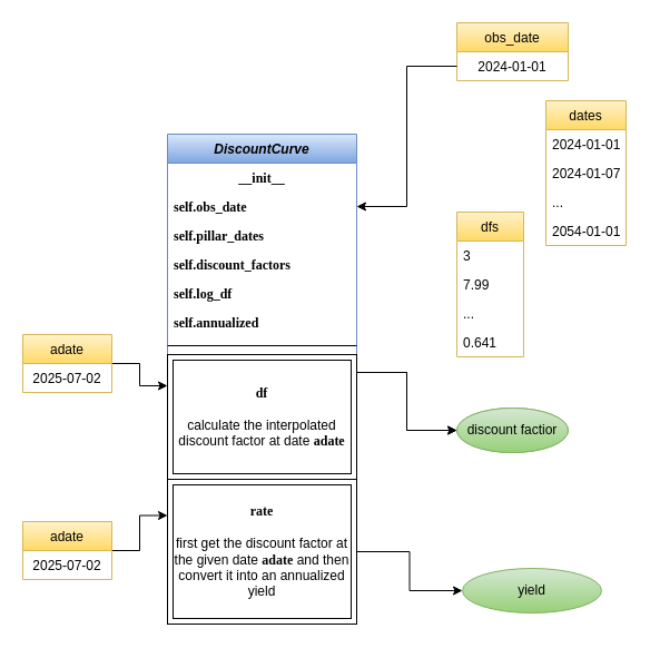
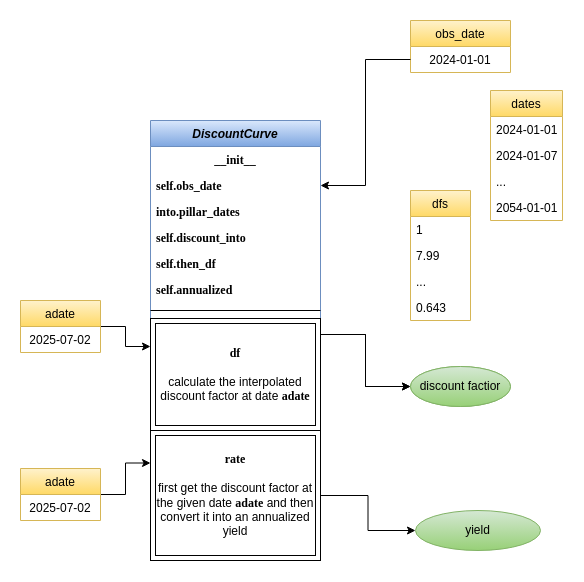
  <mxCell id="0" />
  <mxCell id="1" parent="0" />
  <mxCell id="2" value="DiscountCurve" style="swimlane;fontStyle=3;align=center;verticalAlign=top;childLayout=stackLayout;horizontal=1;startSize=26;horizontalStack=0;resizeParent=1;resizeLast=0;collapsible=1;marginBottom=0;rounded=0;shadow=0;strokeWidth=1;fillColor=#dae8fc;strokeColor=#6c8ebf;gradientColor=#7ea6e0;" vertex="1" parent="1"><mxGeometry x="150" y="120" width="170" height="440" as="geometry"><mxRectangle x="220" y="120" width="160" height="26" as="alternateBounds" /></mxGeometry></mxCell>
  <mxCell id="3" value="__init__" style="text;align=center;verticalAlign=top;spacingLeft=4;spacingRight=4;overflow=hidden;rotatable=0;points=[[0,0.5],[1,0.5]];portConstraint=eastwest;fontFamily=Lucida Console;fontStyle=1" vertex="1" parent="2"><mxGeometry y="26" width="170" height="26" as="geometry" /></mxCell>
  <mxCell id="4" value="self.obs_date" style="text;align=left;verticalAlign=top;spacingLeft=4;spacingRight=4;overflow=hidden;rotatable=0;points=[[0,0.5],[1,0.5]];portConstraint=eastwest;fontFamily=Lucida Console;fontStyle=1" vertex="1" parent="2"><mxGeometry y="52" width="170" height="26" as="geometry" /></mxCell>
- <mxCell id="5" value="self.pillar_dates" style="text;align=left;verticalAlign=top;spacingLeft=4;spacingRight=4;overflow=hidden;rotatable=0;points=[[0,0.5],[1,0.5]];portConstraint=eastwest;rounded=0;shadow=0;html=0;fontStyle=1;fontFamily=Lucida Console;" vertex="1" parent="2"><mxGeometry y="78" width="170" height="26" as="geometry" /></mxCell>
- <mxCell id="6" value="self.discount_factors" style="text;align=left;verticalAlign=top;spacingLeft=4;spacingRight=4;overflow=hidden;rotatable=0;points=[[0,0.5],[1,0.5]];portConstraint=eastwest;rounded=0;shadow=0;html=0;fontStyle=1;fontFamily=Lucida Console;" vertex="1" parent="2"><mxGeometry y="104" width="170" height="26" as="geometry" /></mxCell>
- <mxCell id="7" value="self.log_df" style="text;align=left;verticalAlign=top;spacingLeft=4;spacingRight=4;overflow=hidden;rotatable=0;points=[[0,0.5],[1,0.5]];portConstraint=eastwest;rounded=0;shadow=0;html=0;fontStyle=1;fontFamily=Lucida Console;" vertex="1" parent="2"><mxGeometry y="130" width="170" height="26" as="geometry" /></mxCell>
+ <mxCell id="5" value="into.pillar_dates" style="text;align=left;verticalAlign=top;spacingLeft=4;spacingRight=4;overflow=hidden;rotatable=0;points=[[0,0.5],[1,0.5]];portConstraint=eastwest;rounded=0;shadow=0;html=0;fontStyle=1;fontFamily=Lucida Console;" vertex="1" parent="2"><mxGeometry y="78" width="170" height="26" as="geometry" /></mxCell>
+ <mxCell id="6" value="self.discount_into" style="text;align=left;verticalAlign=top;spacingLeft=4;spacingRight=4;overflow=hidden;rotatable=0;points=[[0,0.5],[1,0.5]];portConstraint=eastwest;rounded=0;shadow=0;html=0;fontStyle=1;fontFamily=Lucida Console;" vertex="1" parent="2"><mxGeometry y="104" width="170" height="26" as="geometry" /></mxCell>
+ <mxCell id="7" value="self.then_df" style="text;align=left;verticalAlign=top;spacingLeft=4;spacingRight=4;overflow=hidden;rotatable=0;points=[[0,0.5],[1,0.5]];portConstraint=eastwest;rounded=0;shadow=0;html=0;fontStyle=1;fontFamily=Lucida Console;" vertex="1" parent="2"><mxGeometry y="130" width="170" height="26" as="geometry" /></mxCell>
  <mxCell id="8" value="self.annualized" style="text;align=left;verticalAlign=top;spacingLeft=4;spacingRight=4;overflow=hidden;rotatable=0;points=[[0,0.5],[1,0.5]];portConstraint=eastwest;rounded=0;shadow=0;html=0;fontStyle=1;fontFamily=Lucida Console;" vertex="1" parent="2"><mxGeometry y="156" width="170" height="26" as="geometry" /></mxCell>
  <mxCell id="9" value="" style="line;html=1;strokeWidth=1;align=left;verticalAlign=middle;spacingTop=-1;spacingLeft=3;spacingRight=3;rotatable=0;labelPosition=right;points=[];portConstraint=eastwest;" vertex="1" parent="2"><mxGeometry y="182" width="170" height="16" as="geometry" /></mxCell>
  <mxCell id="10" value="&lt;font style=&quot;font-weight: bold;&quot; face=&quot;Lucida Console&quot;&gt;df&lt;/font&gt;&lt;br&gt;&lt;br&gt;&lt;font style=&quot;&quot; face=&quot;Helvetica&quot;&gt;calculate the interpolated discount factor at date &lt;/font&gt;&lt;font style=&quot;font-weight: bold;&quot; face=&quot;Lucida Console&quot;&gt;adate&lt;/font&gt;" style="shape=ext;margin=3;double=1;whiteSpace=wrap;html=1;align=center;" vertex="1" parent="2"><mxGeometry y="198" width="170" height="112" as="geometry" /></mxCell>
  <mxCell id="11" value="&lt;b&gt;&lt;font face=&quot;Lucida Console&quot;&gt;rate&lt;/font&gt;&lt;/b&gt;&lt;br&gt;&lt;br&gt;first get the discount factor at the given date &lt;b&gt;&lt;font face=&quot;Lucida Console&quot;&gt;adate&lt;/font&gt;&lt;/b&gt; and then convert it into an annualized yield" style="shape=ext;margin=3;double=1;whiteSpace=wrap;html=1;align=center;" vertex="1" parent="2"><mxGeometry y="310" width="170" height="130" as="geometry" /></mxCell>
  <mxCell id="12" value="dates" style="swimlane;fontStyle=0;align=center;verticalAlign=top;childLayout=stackLayout;horizontal=1;startSize=26;horizontalStack=0;resizeParent=1;resizeLast=0;collapsible=1;marginBottom=0;rounded=0;shadow=0;strokeWidth=1;fillColor=#fff2cc;gradientColor=#ffd966;strokeColor=#d6b656;" vertex="1" parent="1"><mxGeometry x="490" y="90" width="72" height="130" as="geometry"><mxRectangle x="550" y="140" width="160" height="26" as="alternateBounds" /></mxGeometry></mxCell>
  <mxCell id="13" value="2024-01-01" style="text;align=left;verticalAlign=top;spacingLeft=4;spacingRight=4;overflow=hidden;rotatable=0;points=[[0,0.5],[1,0.5]];portConstraint=eastwest;" vertex="1" parent="12"><mxGeometry y="26" width="72" height="26" as="geometry" /></mxCell>
  <mxCell id="14" value="2024-01-07" style="text;align=left;verticalAlign=top;spacingLeft=4;spacingRight=4;overflow=hidden;rotatable=0;points=[[0,0.5],[1,0.5]];portConstraint=eastwest;rounded=0;shadow=0;html=0;" vertex="1" parent="12"><mxGeometry y="52" width="72" height="26" as="geometry" /></mxCell>
  <mxCell id="15" value="..." style="text;align=left;verticalAlign=top;spacingLeft=4;spacingRight=4;overflow=hidden;rotatable=0;points=[[0,0.5],[1,0.5]];portConstraint=eastwest;rounded=0;shadow=0;html=0;" vertex="1" parent="12"><mxGeometry y="78" width="72" height="26" as="geometry" /></mxCell>
  <mxCell id="16" value="2054-01-01" style="text;align=left;verticalAlign=top;spacingLeft=4;spacingRight=4;overflow=hidden;rotatable=0;points=[[0,0.5],[1,0.5]];portConstraint=eastwest;rounded=0;shadow=0;html=0;" vertex="1" parent="12"><mxGeometry y="104" width="72" height="26" as="geometry" /></mxCell>
  <mxCell id="17" value="dfs" style="swimlane;fontStyle=0;align=center;verticalAlign=top;childLayout=stackLayout;horizontal=1;startSize=26;horizontalStack=0;resizeParent=1;resizeLast=0;collapsible=1;marginBottom=0;rounded=0;shadow=0;strokeWidth=1;fillColor=#fff2cc;gradientColor=#ffd966;strokeColor=#d6b656;" vertex="1" parent="1"><mxGeometry x="410" y="190" width="60" height="130" as="geometry"><mxRectangle x="550" y="140" width="160" height="26" as="alternateBounds" /></mxGeometry></mxCell>
- <mxCell id="18" value="3" style="text;align=left;verticalAlign=top;spacingLeft=4;spacingRight=4;overflow=hidden;rotatable=0;points=[[0,0.5],[1,0.5]];portConstraint=eastwest;" vertex="1" parent="17"><mxGeometry y="26" width="60" height="26" as="geometry" /></mxCell>
+ <mxCell id="18" value="1" style="text;align=left;verticalAlign=top;spacingLeft=4;spacingRight=4;overflow=hidden;rotatable=0;points=[[0,0.5],[1,0.5]];portConstraint=eastwest;" vertex="1" parent="17"><mxGeometry y="26" width="60" height="26" as="geometry" /></mxCell>
  <mxCell id="19" value="7.99" style="text;align=left;verticalAlign=top;spacingLeft=4;spacingRight=4;overflow=hidden;rotatable=0;points=[[0,0.5],[1,0.5]];portConstraint=eastwest;rounded=0;shadow=0;html=0;" vertex="1" parent="17"><mxGeometry y="52" width="60" height="26" as="geometry" /></mxCell>
  <mxCell id="20" value="..." style="text;align=left;verticalAlign=top;spacingLeft=4;spacingRight=4;overflow=hidden;rotatable=0;points=[[0,0.5],[1,0.5]];portConstraint=eastwest;rounded=0;shadow=0;html=0;" vertex="1" parent="17"><mxGeometry y="78" width="60" height="26" as="geometry" /></mxCell>
- <mxCell id="21" value="0.641" style="text;align=left;verticalAlign=top;spacingLeft=4;spacingRight=4;overflow=hidden;rotatable=0;points=[[0,0.5],[1,0.5]];portConstraint=eastwest;rounded=0;shadow=0;html=0;" vertex="1" parent="17"><mxGeometry y="104" width="60" height="26" as="geometry" /></mxCell>
+ <mxCell id="21" value="0.643" style="text;align=left;verticalAlign=top;spacingLeft=4;spacingRight=4;overflow=hidden;rotatable=0;points=[[0,0.5],[1,0.5]];portConstraint=eastwest;rounded=0;shadow=0;html=0;" vertex="1" parent="17"><mxGeometry y="104" width="60" height="26" as="geometry" /></mxCell>
  <mxCell id="22" value="obs_date" style="swimlane;fontStyle=0;align=center;verticalAlign=top;childLayout=stackLayout;horizontal=1;startSize=26;horizontalStack=0;resizeParent=1;resizeLast=0;collapsible=1;marginBottom=0;rounded=0;shadow=0;strokeWidth=1;fillColor=#fff2cc;gradientColor=#ffd966;strokeColor=#d6b656;" vertex="1" parent="1"><mxGeometry x="410" y="20" width="100" height="52" as="geometry"><mxRectangle x="550" y="140" width="160" height="26" as="alternateBounds" /></mxGeometry></mxCell>
  <mxCell id="23" value="2024-01-01" style="text;align=center;verticalAlign=top;spacingLeft=4;spacingRight=4;overflow=hidden;rotatable=0;points=[[0,0.5],[1,0.5]];portConstraint=eastwest;" vertex="1" parent="22"><mxGeometry y="26" width="100" height="26" as="geometry" /></mxCell>
  <mxCell id="24" style="edgeStyle=orthogonalEdgeStyle;rounded=0;orthogonalLoop=1;jettySize=auto;html=1;exitX=0;exitY=0.5;exitDx=0;exitDy=0;entryX=1;entryY=0.5;entryDx=0;entryDy=0;" edge="1" parent="1" source="23" target="4"><mxGeometry relative="1" as="geometry"><Array as="points"><mxPoint x="365" y="59" /><mxPoint x="365" y="185" /></Array></mxGeometry></mxCell>
  <mxCell id="25" style="edgeStyle=orthogonalEdgeStyle;rounded=0;orthogonalLoop=1;jettySize=auto;html=1;entryX=0;entryY=0.25;entryDx=0;entryDy=0;" edge="1" parent="1" source="26" target="10"><mxGeometry relative="1" as="geometry" /></mxCell>
  <mxCell id="26" value="adate" style="swimlane;fontStyle=0;align=center;verticalAlign=top;childLayout=stackLayout;horizontal=1;startSize=26;horizontalStack=0;resizeParent=1;resizeLast=0;collapsible=1;marginBottom=0;rounded=0;shadow=0;strokeWidth=1;fillColor=#fff2cc;gradientColor=#ffd966;strokeColor=#d6b656;" vertex="1" parent="1"><mxGeometry x="20" y="300" width="80" height="52" as="geometry"><mxRectangle x="550" y="140" width="160" height="26" as="alternateBounds" /></mxGeometry></mxCell>
  <mxCell id="27" value="2025-07-02" style="text;align=center;verticalAlign=top;spacingLeft=4;spacingRight=4;overflow=hidden;rotatable=0;points=[[0,0.5],[1,0.5]];portConstraint=eastwest;" vertex="1" parent="26"><mxGeometry y="26" width="80" height="26" as="geometry" /></mxCell>
  <mxCell id="28" value="discount factior" style="ellipse;whiteSpace=wrap;html=1;align=center;fillColor=#d5e8d4;gradientColor=#97d077;strokeColor=#82b366;" vertex="1" parent="1"><mxGeometry x="410" y="366" width="100" height="40" as="geometry" /></mxCell>
  <mxCell id="29" style="edgeStyle=orthogonalEdgeStyle;rounded=0;orthogonalLoop=1;jettySize=auto;html=1;entryX=0;entryY=0.5;entryDx=0;entryDy=0;" edge="1" parent="1" source="10" target="28"><mxGeometry relative="1" as="geometry"><Array as="points"><mxPoint x="365" y="334" /><mxPoint x="365" y="386" /></Array></mxGeometry></mxCell>
  <mxCell id="30" style="edgeStyle=orthogonalEdgeStyle;rounded=0;orthogonalLoop=1;jettySize=auto;html=1;entryX=0;entryY=0.5;entryDx=0;entryDy=0;" edge="1" parent="1" target="31"><mxGeometry relative="1" as="geometry"><mxPoint x="320" y="334" as="sourcePoint" /><Array as="points"><mxPoint x="365" y="334" /><mxPoint x="365" y="386" /></Array></mxGeometry></mxCell>
  <mxCell id="31" value="discount factior" style="ellipse;whiteSpace=wrap;html=1;align=center;fillColor=#d5e8d4;gradientColor=#97d077;strokeColor=#82b366;" vertex="1" parent="1"><mxGeometry x="410" y="366" width="100" height="40" as="geometry" /></mxCell>
  <mxCell id="32" value="yield" style="ellipse;whiteSpace=wrap;html=1;align=center;fillColor=#d5e8d4;gradientColor=#97d077;strokeColor=#82b366;" vertex="1" parent="1"><mxGeometry x="415" y="510" width="125" height="40" as="geometry" /></mxCell>
  <mxCell id="33" style="edgeStyle=orthogonalEdgeStyle;rounded=0;orthogonalLoop=1;jettySize=auto;html=1;entryX=0;entryY=0.25;entryDx=0;entryDy=0;" edge="1" parent="1" source="34" target="11"><mxGeometry relative="1" as="geometry"><mxPoint x="214" y="430" as="targetPoint" /></mxGeometry></mxCell>
  <mxCell id="34" value="adate" style="swimlane;fontStyle=0;align=center;verticalAlign=top;childLayout=stackLayout;horizontal=1;startSize=26;horizontalStack=0;resizeParent=1;resizeLast=0;collapsible=1;marginBottom=0;rounded=0;shadow=0;strokeWidth=1;fillColor=#fff2cc;gradientColor=#ffd966;strokeColor=#d6b656;" vertex="1" parent="1"><mxGeometry x="20" y="468" width="80" height="52" as="geometry"><mxRectangle x="550" y="140" width="160" height="26" as="alternateBounds" /></mxGeometry></mxCell>
  <mxCell id="35" value="2025-07-02" style="text;align=center;verticalAlign=top;spacingLeft=4;spacingRight=4;overflow=hidden;rotatable=0;points=[[0,0.5],[1,0.5]];portConstraint=eastwest;" vertex="1" parent="34"><mxGeometry y="26" width="80" height="26" as="geometry" /></mxCell>
  <mxCell id="36" style="edgeStyle=orthogonalEdgeStyle;rounded=0;orthogonalLoop=1;jettySize=auto;html=1;entryX=0;entryY=0.5;entryDx=0;entryDy=0;" edge="1" parent="1" source="11" target="32"><mxGeometry relative="1" as="geometry" /></mxCell>
